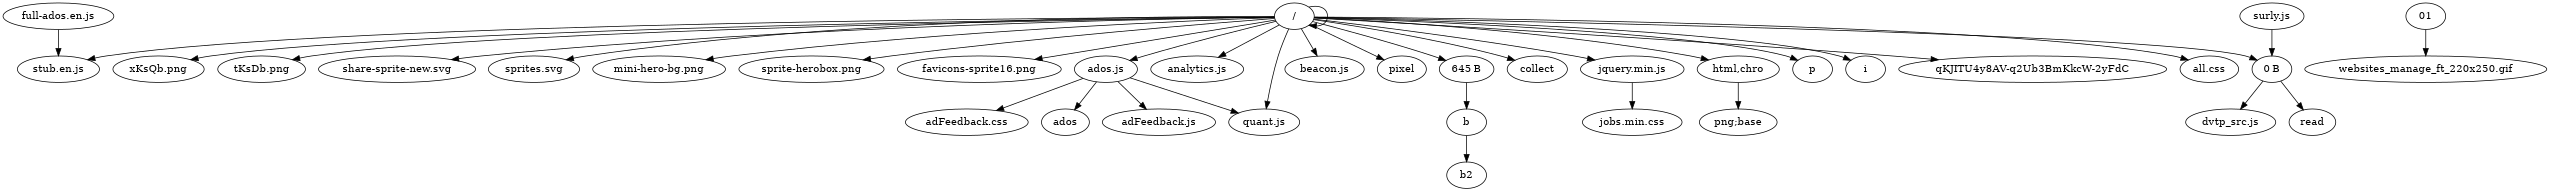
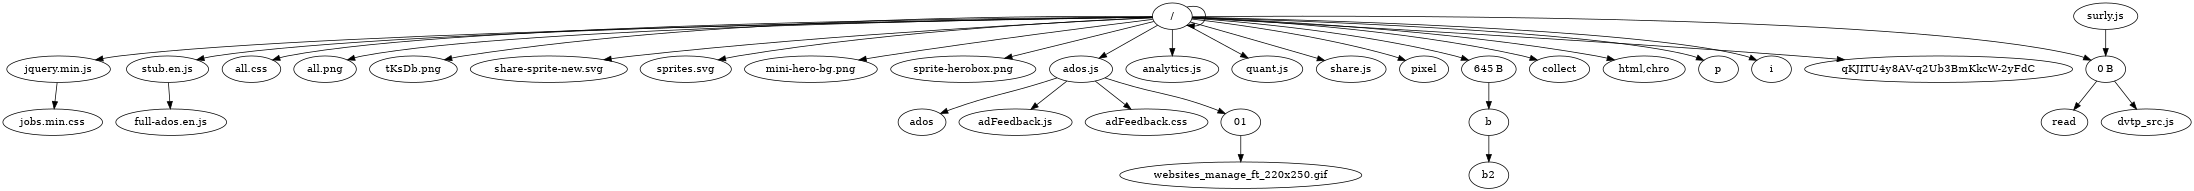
  digraph {
    concentrate=true
    "/"
    "jquery.min.js"
    "stub.en.js"
    "all.css"
-   "xKsQb.png"
+   "xKsQb.png" [label="all.png"]
    "tKsDb.png"
    "share-sprite-new.svg"
    "sprites.svg"
    "mini-hero-bg.png"
    "sprite-herobox.png"
-   "favicons-sprite16.png"
    "ados.js"
    "analytics.js"
    "quant.js"
-   "beacon.js"
+   "beacon.js" [label="share.js"]
    pixel
    "645 B"
    collect
    "0 B"
    "html,chro"
    p
    i
    "qKJITU4y8AV-q2Ub3BmKkcW-2yFdC"
    "jobs.min.css"
    n25 [label="full-ados.en.js"]
    ados
    "adFeedback.js"
    "adFeedback.css"
    01
    b
    read
    "dvtp_src.js"
-   "png;base"
    "websites_manage_ft_220x250.gif"
    b2
    "surly.js"
    "/" -> "/"
    "/" -> "jquery.min.js"
    "/" -> "stub.en.js"
    "/" -> "all.css"
    "/" -> "xKsQb.png"
    "/" -> "tKsDb.png"
    "/" -> "share-sprite-new.svg"
    "/" -> "sprites.svg"
    "/" -> "mini-hero-bg.png"
    "/" -> "sprite-herobox.png"
-   "/" -> "favicons-sprite16.png"
    "/" -> "ados.js"
    "/" -> "analytics.js"
    "/" -> "quant.js"
    "/" -> "beacon.js"
    "/" -> pixel
    "/" -> "645 B"
    "/" -> collect
    "/" -> "0 B"
    "/" -> "html,chro"
    "/" -> p
    "/" -> i
    "/" -> "qKJITU4y8AV-q2Ub3BmKkcW-2yFdC"
    "jquery.min.js" -> "jobs.min.css"
-   n25 -> "stub.en.js"
+   "stub.en.js" -> n25
    "ados.js" -> ados
    "ados.js" -> "adFeedback.js"
    "ados.js" -> "adFeedback.css"
-   "ados.js" -> "quant.js"
+   "ados.js" -> 01
    "645 B" -> b
    "0 B" -> read
    "0 B" -> "dvtp_src.js"
-   "html,chro" -> "png;base"
    01 -> "websites_manage_ft_220x250.gif"
    b -> b2
    "surly.js" -> "0 B"
  }
